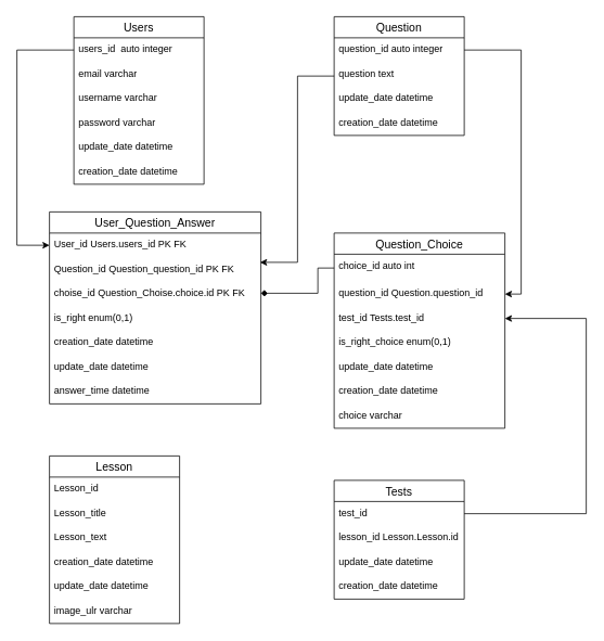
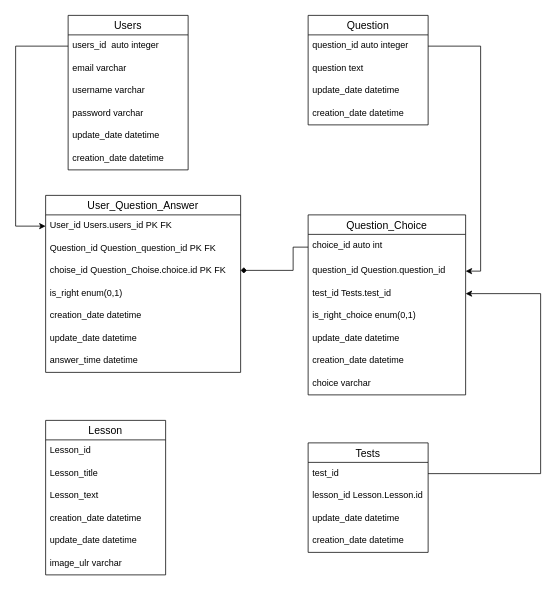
  <mxCell id="0" />
  <mxCell id="1" parent="0" />
  <mxCell id="2" value="Users" style="swimlane;fontStyle=0;childLayout=stackLayout;horizontal=1;startSize=26;horizontalStack=0;resizeParent=1;resizeParentMax=0;resizeLast=0;collapsible=1;marginBottom=0;align=center;fontSize=14;" parent="1" vertex="1"><mxGeometry x="90" y="20" width="160" height="206" as="geometry" /></mxCell>
  <mxCell id="3" value="users_id   auto integer" style="text;strokeColor=none;fillColor=none;spacingLeft=4;spacingRight=4;overflow=hidden;rotatable=0;points=[[0,0.5],[1,0.5]];portConstraint=eastwest;fontSize=12;" parent="2" vertex="1"><mxGeometry y="26" width="160" height="30" as="geometry" /></mxCell>
  <mxCell id="4" value="email varchar" style="text;strokeColor=none;fillColor=none;spacingLeft=4;spacingRight=4;overflow=hidden;rotatable=0;points=[[0,0.5],[1,0.5]];portConstraint=eastwest;fontSize=12;" parent="2" vertex="1"><mxGeometry y="56" width="160" height="30" as="geometry" /></mxCell>
  <mxCell id="5" value="username varchar" style="text;strokeColor=none;fillColor=none;spacingLeft=4;spacingRight=4;overflow=hidden;rotatable=0;points=[[0,0.5],[1,0.5]];portConstraint=eastwest;fontSize=12;" parent="2" vertex="1"><mxGeometry y="86" width="160" height="30" as="geometry" /></mxCell>
  <mxCell id="6" value="password varchar " style="text;strokeColor=none;fillColor=none;spacingLeft=4;spacingRight=4;overflow=hidden;rotatable=0;points=[[0,0.5],[1,0.5]];portConstraint=eastwest;fontSize=12;" vertex="1" parent="2"><mxGeometry y="116" width="160" height="30" as="geometry" /></mxCell>
  <mxCell id="7" value="update_date datetime " style="text;strokeColor=none;fillColor=none;spacingLeft=4;spacingRight=4;overflow=hidden;rotatable=0;points=[[0,0.5],[1,0.5]];portConstraint=eastwest;fontSize=12;" parent="2" vertex="1"><mxGeometry y="146" width="160" height="30" as="geometry" /></mxCell>
  <mxCell id="8" value="creation_date datetime " style="text;strokeColor=none;fillColor=none;spacingLeft=4;spacingRight=4;overflow=hidden;rotatable=0;points=[[0,0.5],[1,0.5]];portConstraint=eastwest;fontSize=12;" vertex="1" parent="2"><mxGeometry y="176" width="160" height="30" as="geometry" /></mxCell>
- <mxCell id="9" style="edgeStyle=orthogonalEdgeStyle;rounded=0;orthogonalLoop=1;jettySize=auto;html=1;exitX=0;exitY=0.5;exitDx=0;exitDy=0;entryX=0.996;entryY=0.2;entryDx=0;entryDy=0;entryPerimeter=0;" parent="1" source="10" target="25" edge="1"><mxGeometry relative="1" as="geometry" /></mxCell>
  <mxCell id="10" value="Question" style="swimlane;fontStyle=0;childLayout=stackLayout;horizontal=1;startSize=26;horizontalStack=0;resizeParent=1;resizeParentMax=0;resizeLast=0;collapsible=1;marginBottom=0;align=center;fontSize=14;" parent="1" vertex="1"><mxGeometry x="410" y="20" width="160" height="146" as="geometry"><mxRectangle x="460" y="170" width="50" height="26" as="alternateBounds" /></mxGeometry></mxCell>
  <mxCell id="11" value="question_id auto integer" style="text;strokeColor=none;fillColor=none;spacingLeft=4;spacingRight=4;overflow=hidden;rotatable=0;points=[[0,0.5],[1,0.5]];portConstraint=eastwest;fontSize=12;" parent="10" vertex="1"><mxGeometry y="26" width="160" height="30" as="geometry" /></mxCell>
  <mxCell id="12" value="question text" style="text;strokeColor=none;fillColor=none;spacingLeft=4;spacingRight=4;overflow=hidden;rotatable=0;points=[[0,0.5],[1,0.5]];portConstraint=eastwest;fontSize=12;" parent="10" vertex="1"><mxGeometry y="56" width="160" height="30" as="geometry" /></mxCell>
  <mxCell id="13" value="update_date datetime " style="text;strokeColor=none;fillColor=none;spacingLeft=4;spacingRight=4;overflow=hidden;rotatable=0;points=[[0,0.5],[1,0.5]];portConstraint=eastwest;fontSize=12;" vertex="1" parent="10"><mxGeometry y="86" width="160" height="30" as="geometry" /></mxCell>
  <mxCell id="14" value="creation_date datetime " style="text;strokeColor=none;fillColor=none;spacingLeft=4;spacingRight=4;overflow=hidden;rotatable=0;points=[[0,0.5],[1,0.5]];portConstraint=eastwest;fontSize=12;" vertex="1" parent="10"><mxGeometry y="116" width="160" height="30" as="geometry" /></mxCell>
  <mxCell id="15" value="Question_Choice" style="swimlane;fontStyle=0;childLayout=stackLayout;horizontal=1;startSize=26;horizontalStack=0;resizeParent=1;resizeParentMax=0;resizeLast=0;collapsible=1;marginBottom=0;align=center;fontSize=14;" parent="1" vertex="1"><mxGeometry x="410" y="286" width="210" height="240" as="geometry" /></mxCell>
  <mxCell id="16" value="choice_id auto int" style="text;strokeColor=none;fillColor=none;spacingLeft=4;spacingRight=4;overflow=hidden;rotatable=0;points=[[0,0.5],[1,0.5]];portConstraint=eastwest;fontSize=12;" parent="15" vertex="1"><mxGeometry y="26" width="210" height="34" as="geometry" /></mxCell>
  <mxCell id="17" value="question_id Question.question_id" style="text;strokeColor=none;fillColor=none;spacingLeft=4;spacingRight=4;overflow=hidden;rotatable=0;points=[[0,0.5],[1,0.5]];portConstraint=eastwest;fontSize=12;" parent="15" vertex="1"><mxGeometry y="60" width="210" height="30" as="geometry" /></mxCell>
  <mxCell id="18" value="test_id Tests.test_id" style="text;strokeColor=none;fillColor=none;spacingLeft=4;spacingRight=4;overflow=hidden;rotatable=0;points=[[0,0.5],[1,0.5]];portConstraint=eastwest;fontSize=12;" vertex="1" parent="15"><mxGeometry y="90" width="210" height="30" as="geometry" /></mxCell>
  <mxCell id="19" value="is_right_choice enum(0,1)" style="text;strokeColor=none;fillColor=none;spacingLeft=4;spacingRight=4;overflow=hidden;rotatable=0;points=[[0,0.5],[1,0.5]];portConstraint=eastwest;fontSize=12;" parent="15" vertex="1"><mxGeometry y="120" width="210" height="30" as="geometry" /></mxCell>
  <mxCell id="20" value="update_date datetime " style="text;strokeColor=none;fillColor=none;spacingLeft=4;spacingRight=4;overflow=hidden;rotatable=0;points=[[0,0.5],[1,0.5]];portConstraint=eastwest;fontSize=12;" vertex="1" parent="15"><mxGeometry y="150" width="210" height="30" as="geometry" /></mxCell>
  <mxCell id="21" value="creation_date datetime " style="text;strokeColor=none;fillColor=none;spacingLeft=4;spacingRight=4;overflow=hidden;rotatable=0;points=[[0,0.5],[1,0.5]];portConstraint=eastwest;fontSize=12;" vertex="1" parent="15"><mxGeometry y="180" width="210" height="30" as="geometry" /></mxCell>
  <mxCell id="22" value="choice varchar" style="text;strokeColor=none;fillColor=none;spacingLeft=4;spacingRight=4;overflow=hidden;rotatable=0;points=[[0,0.5],[1,0.5]];portConstraint=eastwest;fontSize=12;" parent="15" vertex="1"><mxGeometry y="210" width="210" height="30" as="geometry" /></mxCell>
  <mxCell id="23" value="User_Question_Answer" style="swimlane;fontStyle=0;childLayout=stackLayout;horizontal=1;startSize=26;horizontalStack=0;resizeParent=1;resizeParentMax=0;resizeLast=0;collapsible=1;marginBottom=0;align=center;fontSize=14;" parent="1" vertex="1"><mxGeometry x="60" y="260" width="260" height="236" as="geometry" /></mxCell>
  <mxCell id="24" value="User_id Users.users_id PK FK" style="text;strokeColor=none;fillColor=none;spacingLeft=4;spacingRight=4;overflow=hidden;rotatable=0;points=[[0,0.5],[1,0.5]];portConstraint=eastwest;fontSize=12;" parent="23" vertex="1"><mxGeometry y="26" width="260" height="30" as="geometry" /></mxCell>
  <mxCell id="25" value="Question_id Question_question_id PK FK" style="text;strokeColor=none;fillColor=none;spacingLeft=4;spacingRight=4;overflow=hidden;rotatable=0;points=[[0,0.5],[1,0.5]];portConstraint=eastwest;fontSize=12;" parent="23" vertex="1"><mxGeometry y="56" width="260" height="30" as="geometry" /></mxCell>
  <mxCell id="26" value="choise_id Question_Choise.choice.id PK FK" style="text;strokeColor=none;fillColor=none;spacingLeft=4;spacingRight=4;overflow=hidden;rotatable=0;points=[[0,0.5],[1,0.5]];portConstraint=eastwest;fontSize=12;" parent="23" vertex="1"><mxGeometry y="86" width="260" height="30" as="geometry" /></mxCell>
  <mxCell id="27" value="is_right enum(0,1)" style="text;strokeColor=none;fillColor=none;spacingLeft=4;spacingRight=4;overflow=hidden;rotatable=0;points=[[0,0.5],[1,0.5]];portConstraint=eastwest;fontSize=12;" parent="23" vertex="1"><mxGeometry y="116" width="260" height="30" as="geometry" /></mxCell>
  <mxCell id="28" value="creation_date datetime " style="text;strokeColor=none;fillColor=none;spacingLeft=4;spacingRight=4;overflow=hidden;rotatable=0;points=[[0,0.5],[1,0.5]];portConstraint=eastwest;fontSize=12;" vertex="1" parent="23"><mxGeometry y="146" width="260" height="30" as="geometry" /></mxCell>
  <mxCell id="29" value="update_date datetime " style="text;strokeColor=none;fillColor=none;spacingLeft=4;spacingRight=4;overflow=hidden;rotatable=0;points=[[0,0.5],[1,0.5]];portConstraint=eastwest;fontSize=12;" vertex="1" parent="23"><mxGeometry y="176" width="260" height="30" as="geometry" /></mxCell>
  <mxCell id="30" value="answer_time datetime" style="text;strokeColor=none;fillColor=none;spacingLeft=4;spacingRight=4;overflow=hidden;rotatable=0;points=[[0,0.5],[1,0.5]];portConstraint=eastwest;fontSize=12;" parent="23" vertex="1"><mxGeometry y="206" width="260" height="30" as="geometry" /></mxCell>
  <mxCell id="31" style="edgeStyle=orthogonalEdgeStyle;rounded=0;orthogonalLoop=1;jettySize=auto;html=1;exitX=0;exitY=0.5;exitDx=0;exitDy=0;entryX=0;entryY=0.5;entryDx=0;entryDy=0;" parent="1" source="3" target="24" edge="1"><mxGeometry relative="1" as="geometry"><Array as="points"><mxPoint x="20" y="61" /><mxPoint x="20" y="301" /></Array></mxGeometry></mxCell>
  <mxCell id="32" style="edgeStyle=orthogonalEdgeStyle;rounded=0;orthogonalLoop=1;jettySize=auto;html=1;exitX=0;exitY=0.5;exitDx=0;exitDy=0;endArrow=diamond;" parent="1" source="16" target="26" edge="1"><mxGeometry relative="1" as="geometry"><Array as="points"><mxPoint x="390" y="329" /><mxPoint x="390" y="360" /></Array></mxGeometry></mxCell>
  <mxCell id="33" style="edgeStyle=orthogonalEdgeStyle;rounded=0;orthogonalLoop=1;jettySize=auto;html=1;exitX=1;exitY=0.5;exitDx=0;exitDy=0;entryX=1;entryY=0.5;entryDx=0;entryDy=0;" parent="1" source="11" target="17" edge="1"><mxGeometry relative="1" as="geometry" /></mxCell>
  <mxCell id="34" value="Lesson" style="swimlane;fontStyle=0;childLayout=stackLayout;horizontal=1;startSize=26;horizontalStack=0;resizeParent=1;resizeParentMax=0;resizeLast=0;collapsible=1;marginBottom=0;align=center;fontSize=14;" parent="1" vertex="1"><mxGeometry x="60" y="560" width="160" height="206" as="geometry" /></mxCell>
  <mxCell id="35" value="Lesson_id" style="text;strokeColor=none;fillColor=none;spacingLeft=4;spacingRight=4;overflow=hidden;rotatable=0;points=[[0,0.5],[1,0.5]];portConstraint=eastwest;fontSize=12;" parent="34" vertex="1"><mxGeometry y="26" width="160" height="30" as="geometry" /></mxCell>
  <mxCell id="36" value="Lesson_title" style="text;strokeColor=none;fillColor=none;spacingLeft=4;spacingRight=4;overflow=hidden;rotatable=0;points=[[0,0.5],[1,0.5]];portConstraint=eastwest;fontSize=12;" parent="34" vertex="1"><mxGeometry y="56" width="160" height="30" as="geometry" /></mxCell>
  <mxCell id="37" value="Lesson_text" style="text;strokeColor=none;fillColor=none;spacingLeft=4;spacingRight=4;overflow=hidden;rotatable=0;points=[[0,0.5],[1,0.5]];portConstraint=eastwest;fontSize=12;" parent="34" vertex="1"><mxGeometry y="86" width="160" height="30" as="geometry" /></mxCell>
  <mxCell id="38" value="creation_date datetime " style="text;strokeColor=none;fillColor=none;spacingLeft=4;spacingRight=4;overflow=hidden;rotatable=0;points=[[0,0.5],[1,0.5]];portConstraint=eastwest;fontSize=12;" vertex="1" parent="34"><mxGeometry y="116" width="160" height="30" as="geometry" /></mxCell>
  <mxCell id="39" value="update_date datetime " style="text;strokeColor=none;fillColor=none;spacingLeft=4;spacingRight=4;overflow=hidden;rotatable=0;points=[[0,0.5],[1,0.5]];portConstraint=eastwest;fontSize=12;" vertex="1" parent="34"><mxGeometry y="146" width="160" height="30" as="geometry" /></mxCell>
  <mxCell id="40" value="image_ulr varchar" style="text;strokeColor=none;fillColor=none;spacingLeft=4;spacingRight=4;overflow=hidden;rotatable=0;points=[[0,0.5],[1,0.5]];portConstraint=eastwest;fontSize=12;" parent="34" vertex="1"><mxGeometry y="176" width="160" height="30" as="geometry" /></mxCell>
  <mxCell id="41" value="Tests" style="swimlane;fontStyle=0;childLayout=stackLayout;horizontal=1;startSize=26;horizontalStack=0;resizeParent=1;resizeParentMax=0;resizeLast=0;collapsible=1;marginBottom=0;align=center;fontSize=14;" vertex="1" parent="1"><mxGeometry x="410" y="590" width="160" height="146" as="geometry" /></mxCell>
  <mxCell id="42" value="test_id" style="text;strokeColor=none;fillColor=none;spacingLeft=4;spacingRight=4;overflow=hidden;rotatable=0;points=[[0,0.5],[1,0.5]];portConstraint=eastwest;fontSize=12;" vertex="1" parent="41"><mxGeometry y="26" width="160" height="30" as="geometry" /></mxCell>
  <mxCell id="43" value="lesson_id Lesson.Lesson.id" style="text;strokeColor=none;fillColor=none;spacingLeft=4;spacingRight=4;overflow=hidden;rotatable=0;points=[[0,0.5],[1,0.5]];portConstraint=eastwest;fontSize=12;" vertex="1" parent="41"><mxGeometry y="56" width="160" height="30" as="geometry" /></mxCell>
  <mxCell id="44" value="update_date datetime " style="text;strokeColor=none;fillColor=none;spacingLeft=4;spacingRight=4;overflow=hidden;rotatable=0;points=[[0,0.5],[1,0.5]];portConstraint=eastwest;fontSize=12;" vertex="1" parent="41"><mxGeometry y="86" width="160" height="30" as="geometry" /></mxCell>
  <mxCell id="45" value="creation_date datetime " style="text;strokeColor=none;fillColor=none;spacingLeft=4;spacingRight=4;overflow=hidden;rotatable=0;points=[[0,0.5],[1,0.5]];portConstraint=eastwest;fontSize=12;" vertex="1" parent="41"><mxGeometry y="116" width="160" height="30" as="geometry" /></mxCell>
  <mxCell id="46" style="edgeStyle=orthogonalEdgeStyle;rounded=0;orthogonalLoop=1;jettySize=auto;html=1;" edge="1" parent="1" source="42" target="18"><mxGeometry relative="1" as="geometry"><Array as="points"><mxPoint x="720" y="631" /><mxPoint x="720" y="391" /></Array></mxGeometry></mxCell>
